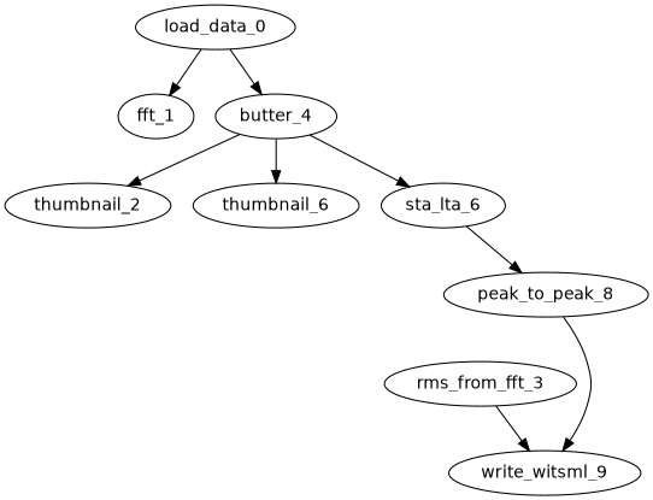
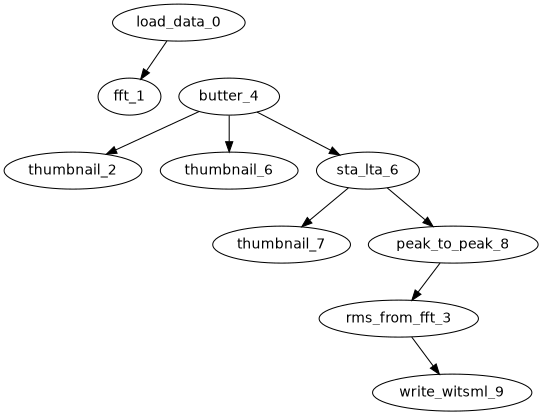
  digraph {
    fontname="DejaVu Sans"
    node [fontname="DejaVu Sans"]
    edge [fontname="DejaVu Sans"]
    load_data_0
    fft_1
    butter_4
    thumbnail_2
    n5 [label=thumbnail_6]
    sta_lta_6
    rms_from_fft_3
    write_witsml_9
+   thumbnail_7
    peak_to_peak_8
    load_data_0 -> fft_1
-   load_data_0 -> butter_4
    butter_4 -> thumbnail_2
    butter_4 -> n5
    butter_4 -> sta_lta_6
+   sta_lta_6 -> thumbnail_7
    sta_lta_6 -> peak_to_peak_8
    rms_from_fft_3 -> write_witsml_9
-   peak_to_peak_8 -> write_witsml_9
+   peak_to_peak_8 -> rms_from_fft_3
  }
